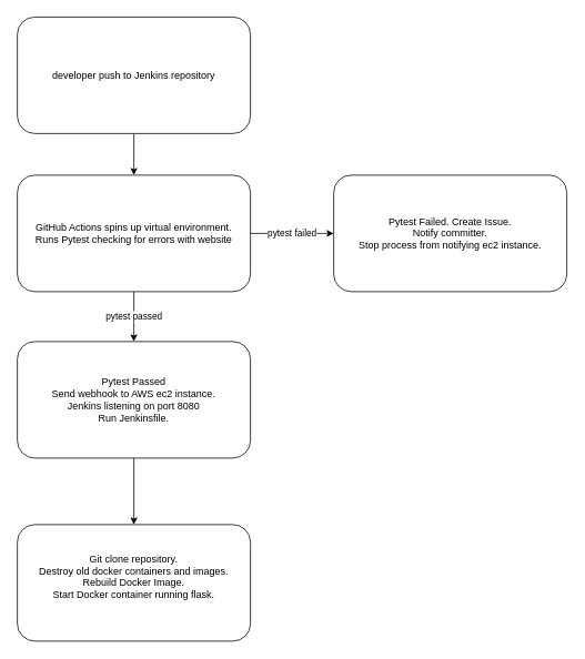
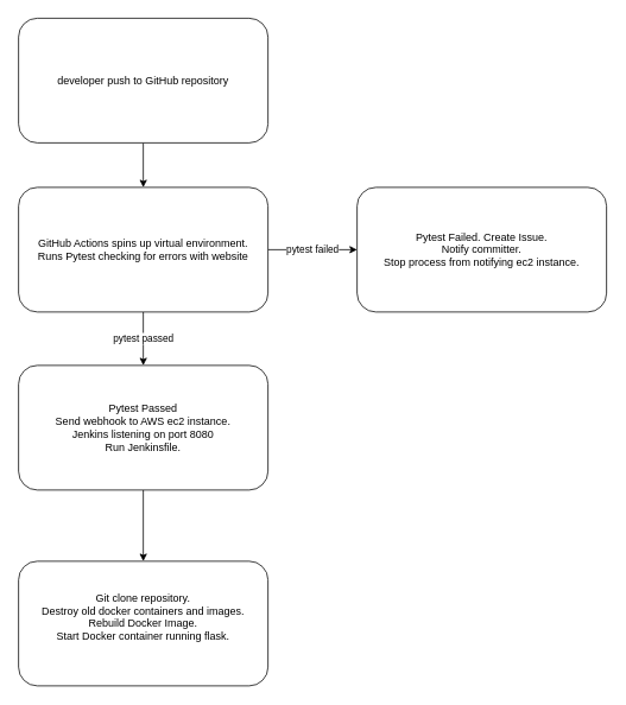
  <mxCell id="0" />
  <mxCell id="1" parent="0" />
  <mxCell id="2" value="" style="edgeStyle=orthogonalEdgeStyle;rounded=0;orthogonalLoop=1;jettySize=auto;html=1;entryX=0.5;entryY=0;entryDx=0;entryDy=0;" edge="1" parent="1" source="3" target="9"><mxGeometry relative="1" as="geometry"><mxPoint x="160" y="220" as="targetPoint" /></mxGeometry></mxCell>
- <mxCell id="3" value="developer push to Jenkins repository" style="rounded=1;whiteSpace=wrap;html=1;" vertex="1" parent="1"><mxGeometry x="20" y="20" width="280" height="140" as="geometry" /></mxCell>
+ <mxCell id="3" value="developer push to GitHub repository" style="rounded=1;whiteSpace=wrap;html=1;" vertex="1" parent="1"><mxGeometry x="20" y="20" width="280" height="140" as="geometry" /></mxCell>
  <mxCell id="4" value="&lt;div&gt;Git clone repository.&lt;/div&gt;&lt;div&gt;Destroy old docker containers and images.&lt;/div&gt;&lt;div&gt;Rebuild Docker Image.&lt;/div&gt;&lt;div&gt;Start Docker container running flask.&lt;br&gt;&lt;/div&gt;&lt;div&gt;&lt;br&gt;&lt;/div&gt;" style="rounded=1;whiteSpace=wrap;html=1;" vertex="1" parent="1"><mxGeometry x="20" y="630" width="280" height="140" as="geometry" /></mxCell>
  <mxCell id="5" value="" style="edgeStyle=orthogonalEdgeStyle;rounded=0;orthogonalLoop=1;jettySize=auto;html=1;" edge="1" parent="1" source="6" target="4"><mxGeometry relative="1" as="geometry" /></mxCell>
  <mxCell id="6" value="&lt;div&gt;Pytest Passed&lt;/div&gt;&lt;div&gt;Send webhook to AWS ec2 instance.&lt;/div&gt;&lt;div&gt;Jenkins listening on port 8080&lt;/div&gt;&lt;div&gt;Run Jenkinsfile.&lt;br&gt;&lt;/div&gt;" style="rounded=1;whiteSpace=wrap;html=1;" vertex="1" parent="1"><mxGeometry x="20" y="410" width="280" height="140" as="geometry" /></mxCell>
  <mxCell id="7" value="pytest passed" style="edgeStyle=orthogonalEdgeStyle;rounded=0;orthogonalLoop=1;jettySize=auto;html=1;" edge="1" parent="1" source="9" target="6"><mxGeometry relative="1" as="geometry" /></mxCell>
  <mxCell id="8" value="pytest failed" style="edgeStyle=orthogonalEdgeStyle;rounded=0;orthogonalLoop=1;jettySize=auto;html=1;" edge="1" parent="1" source="9" target="10"><mxGeometry relative="1" as="geometry" /></mxCell>
  <mxCell id="9" value="&lt;div&gt;GitHub Actions spins up virtual environment.&lt;/div&gt;&lt;div&gt;Runs Pytest checking for errors with website&lt;br&gt;&lt;/div&gt;" style="rounded=1;whiteSpace=wrap;html=1;" vertex="1" parent="1"><mxGeometry x="20" y="210" width="280" height="140" as="geometry" /></mxCell>
  <mxCell id="10" value="&lt;div&gt;Pytest Failed. Create Issue.&lt;/div&gt;&lt;div&gt;Notify committer.&lt;/div&gt;&lt;div&gt;Stop process from notifying ec2 instance.&lt;br&gt;&lt;/div&gt;" style="rounded=1;whiteSpace=wrap;html=1;" vertex="1" parent="1"><mxGeometry x="400" y="210" width="280" height="140" as="geometry" /></mxCell>
